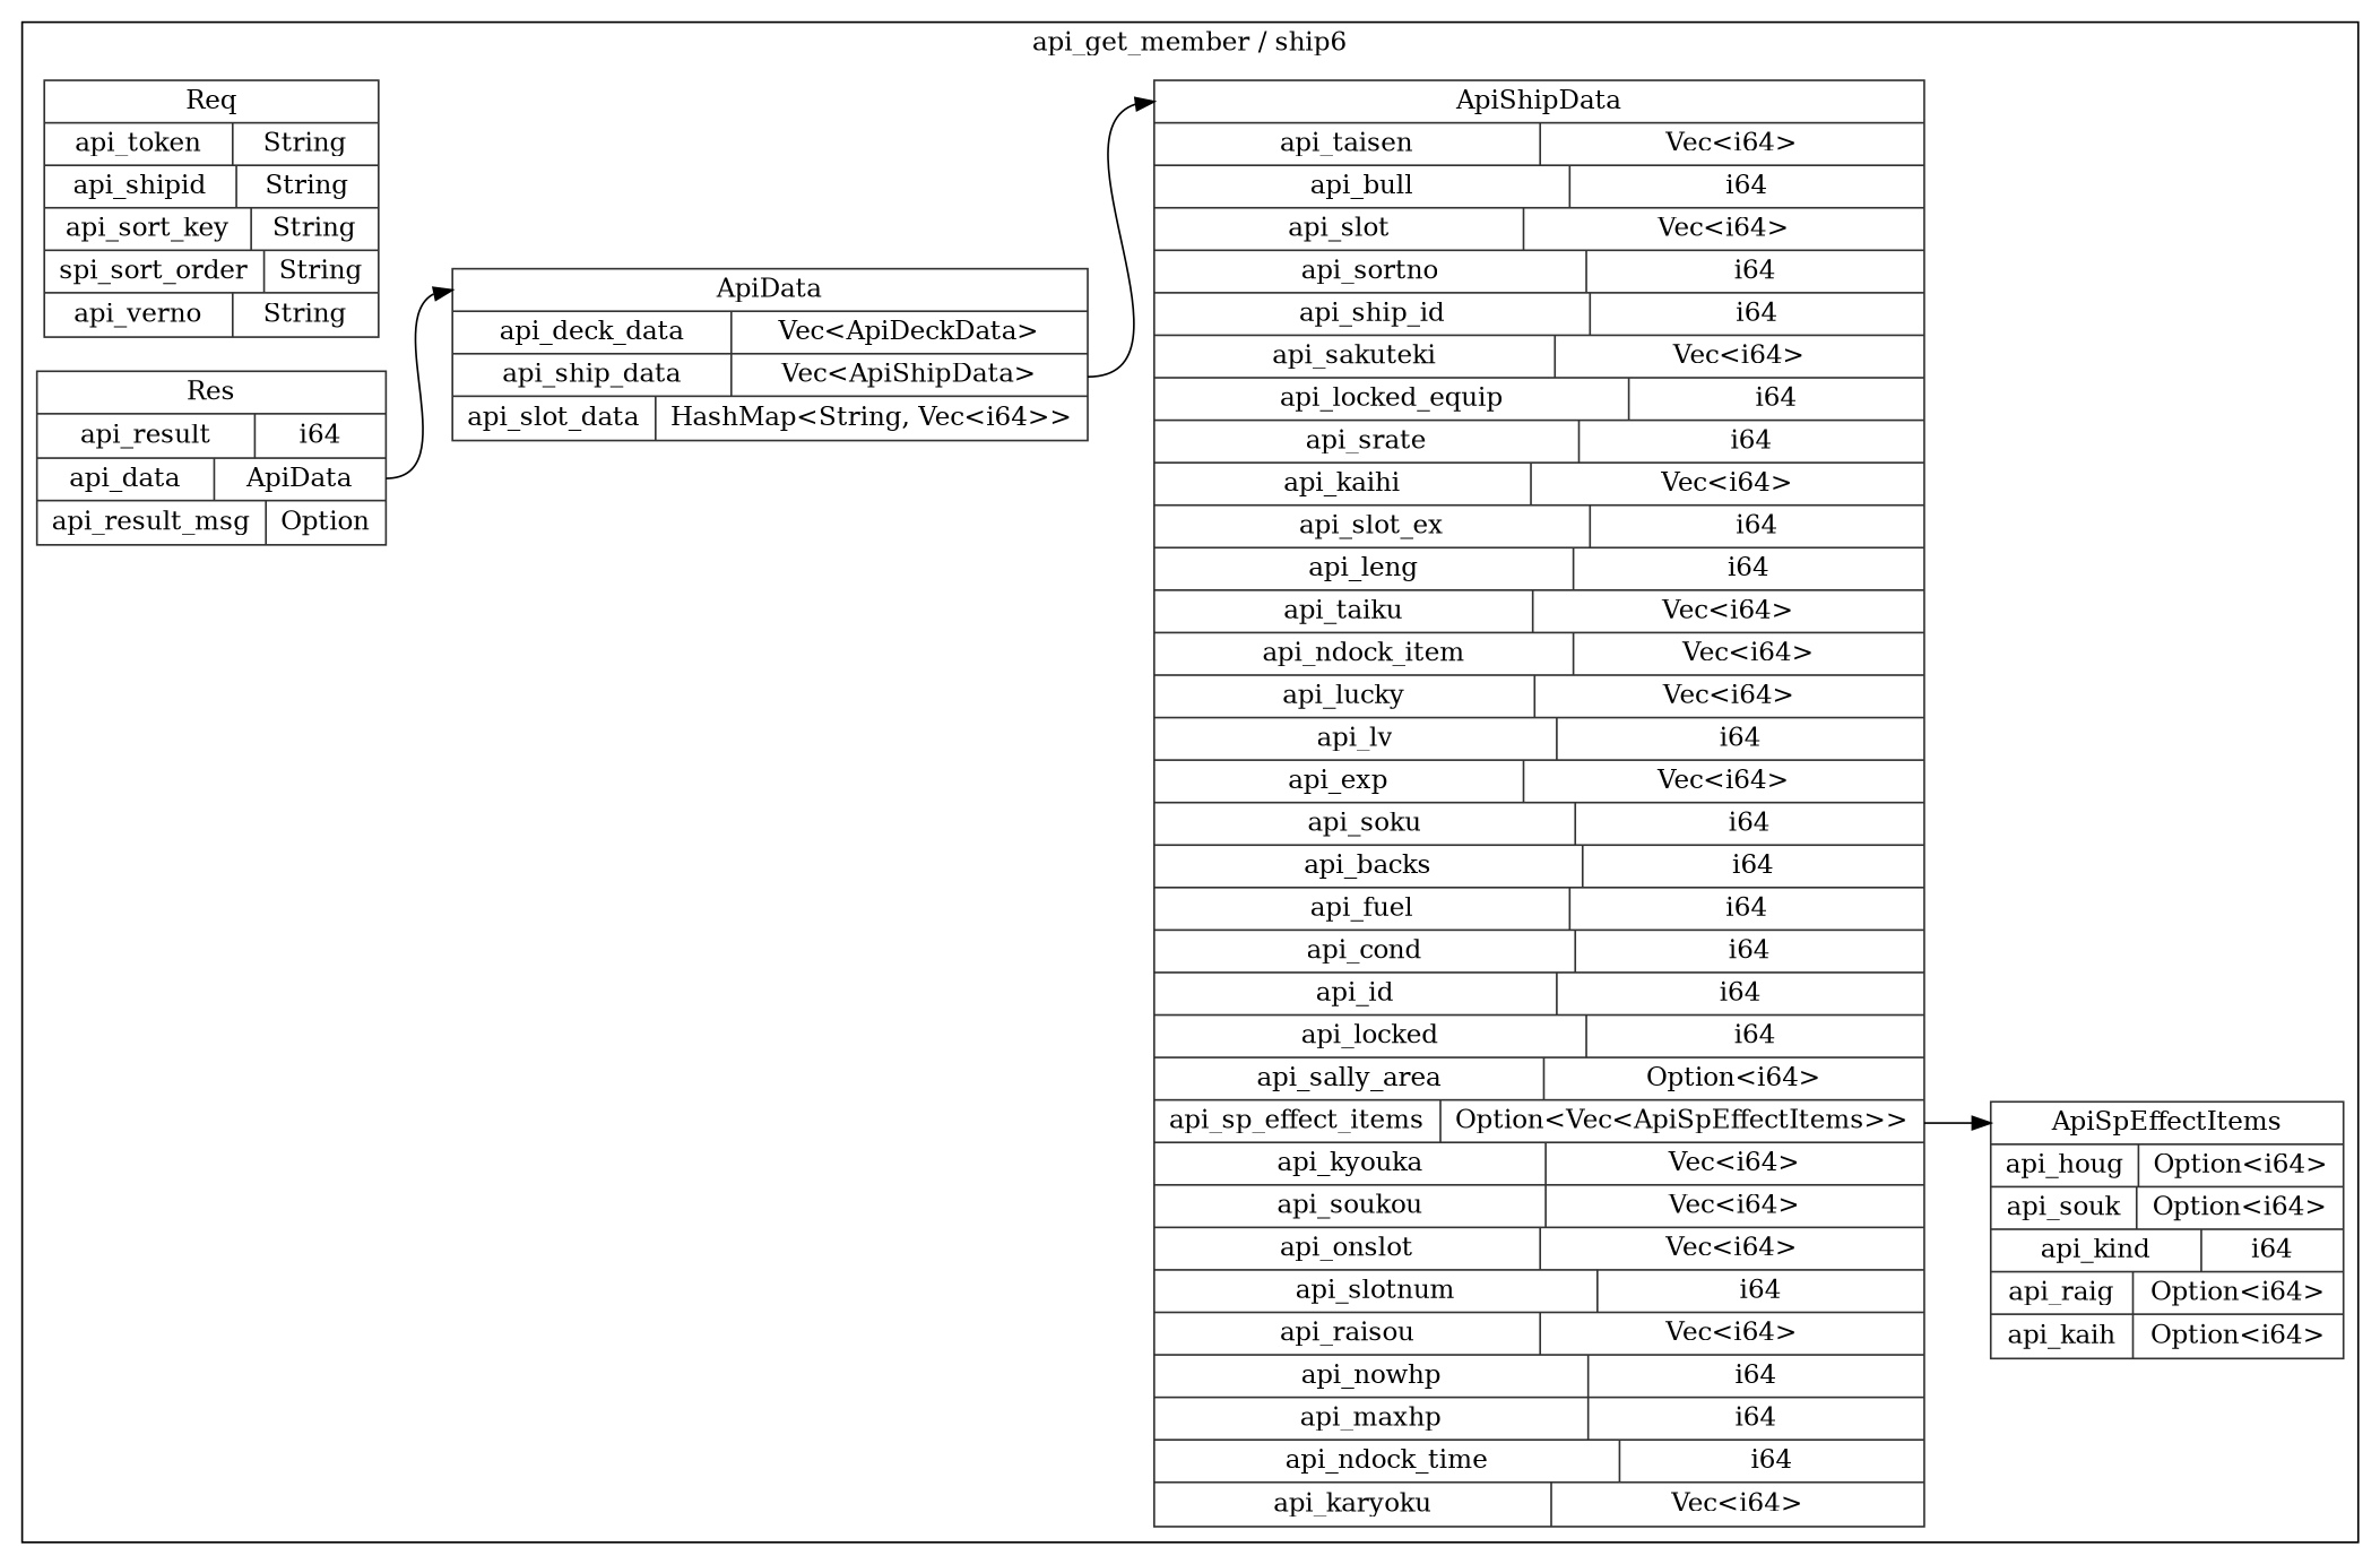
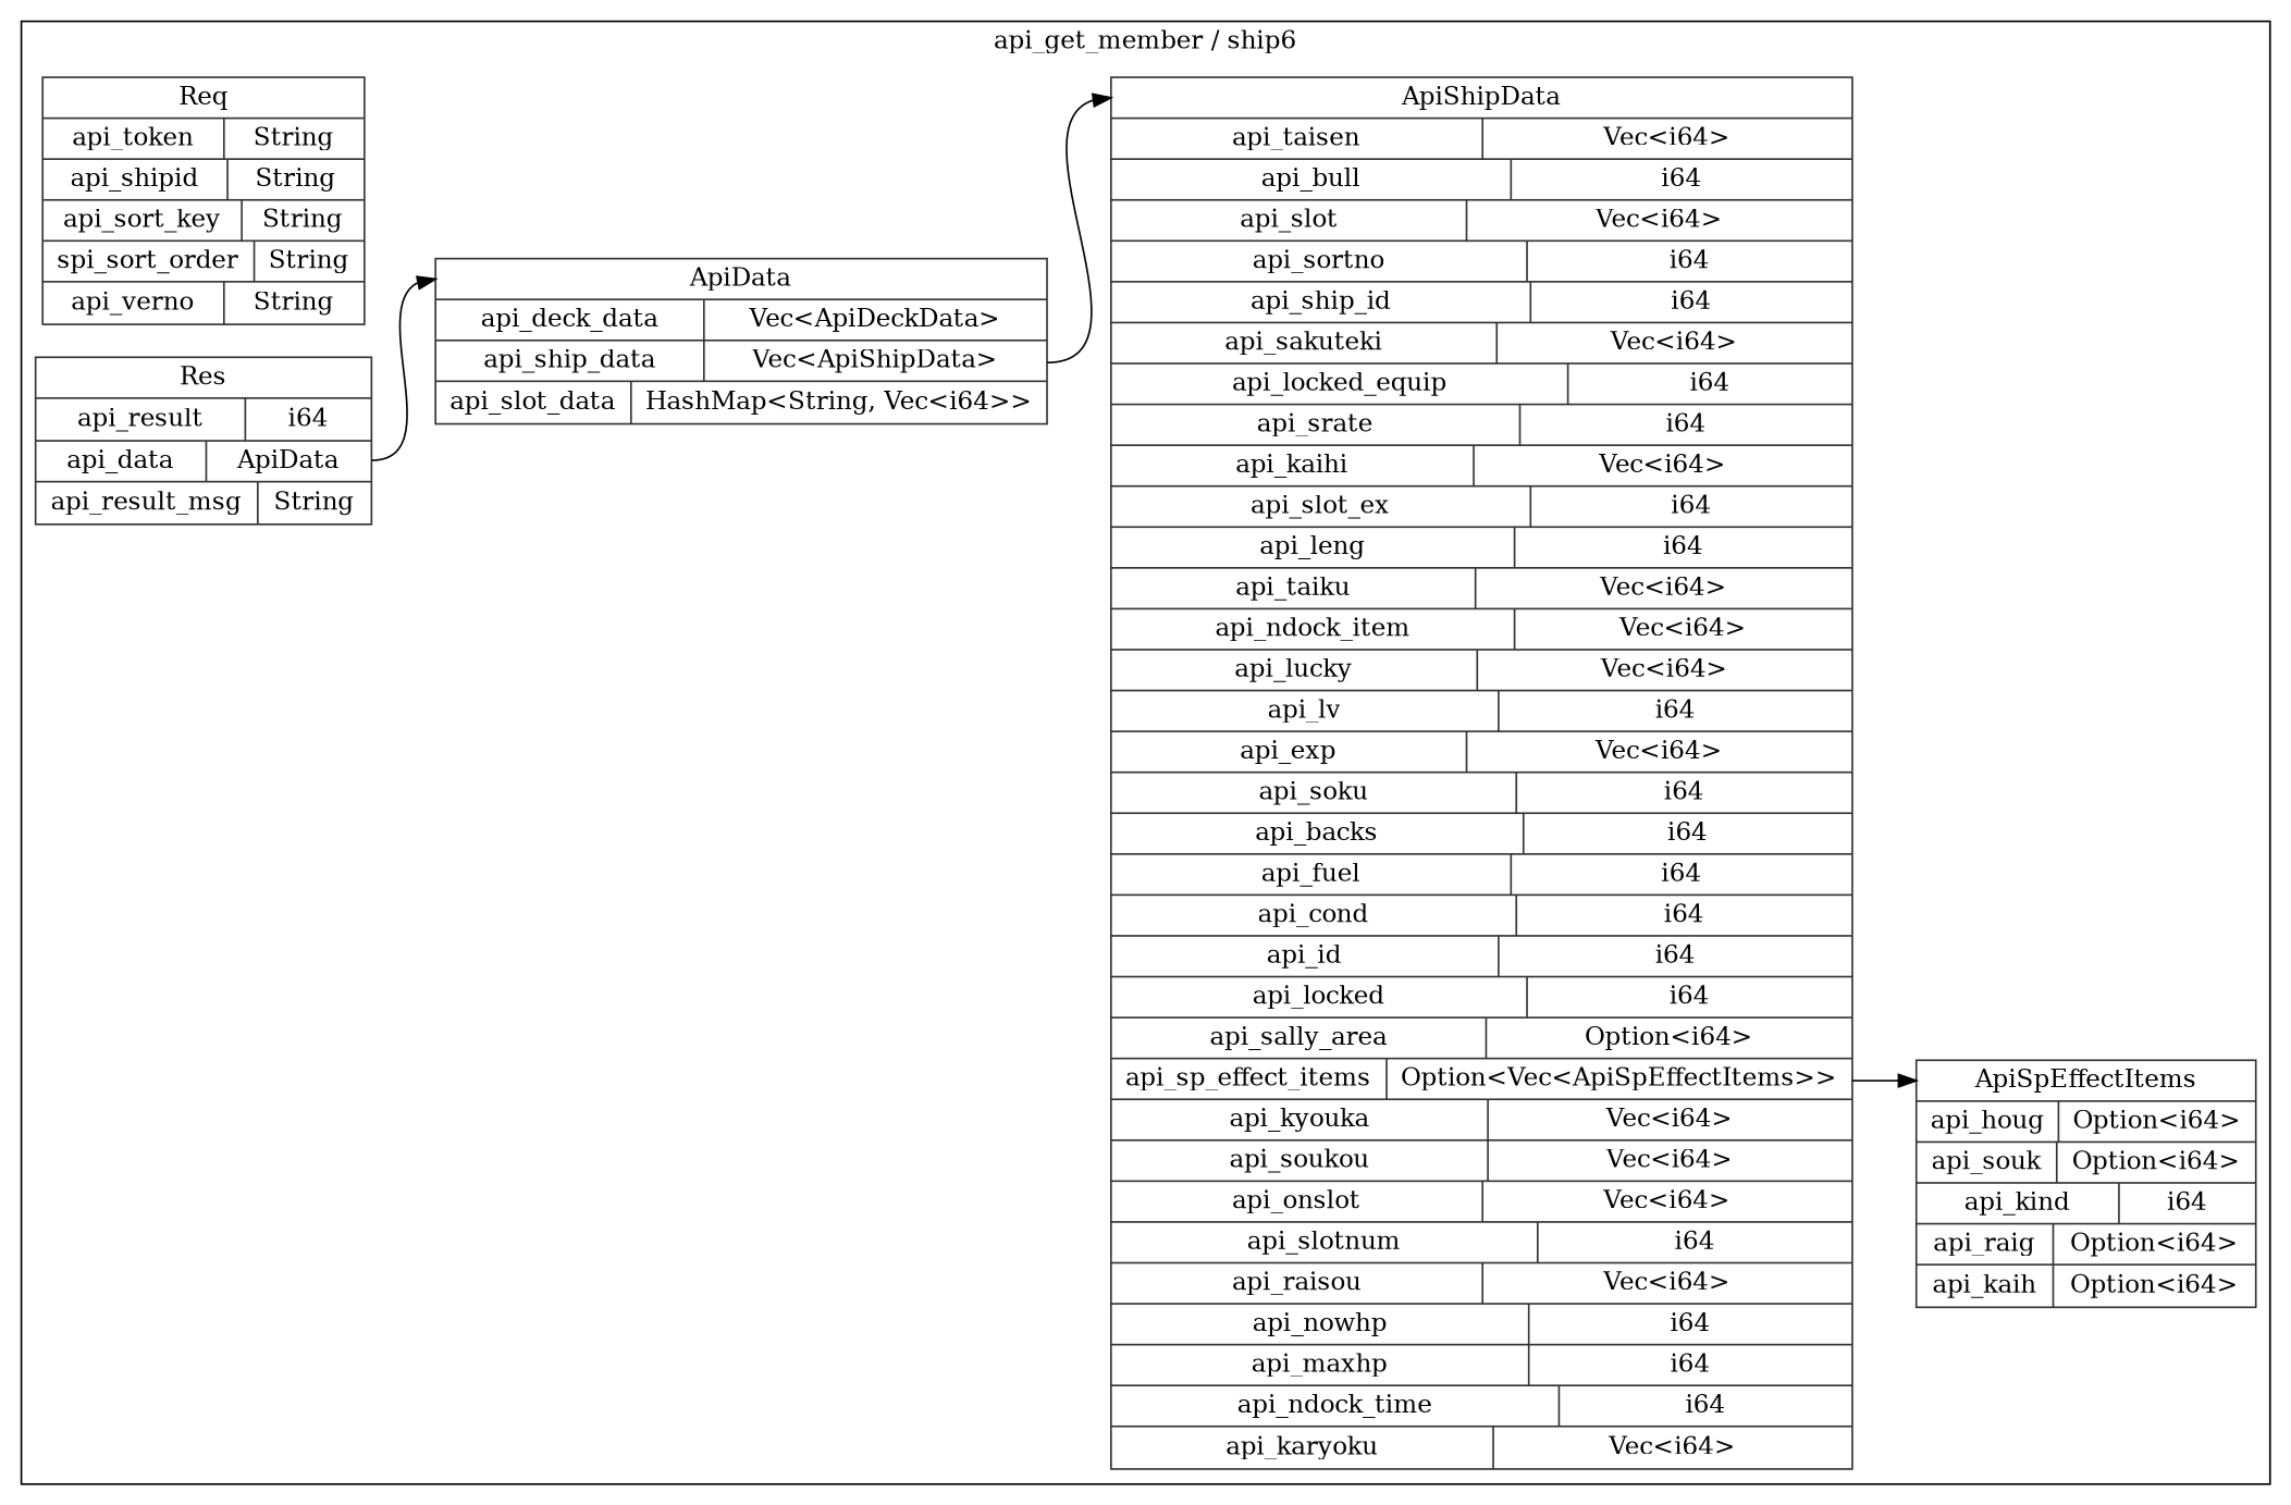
  digraph {
    rankdir=LR
    node [color=gray20 shape=record style=solid]
    n1 [label="<ApiData> ApiData  | { api_deck_data | <api_deck_data> Vec\<ApiDeckData\> } | { api_ship_data | <api_ship_data> Vec\<ApiShipData\> } | { api_slot_data | <api_slot_data> HashMap\<String, Vec\<i64\>\> }"]
    n2 [label="<ApiShipData> ApiShipData  | { api_taisen | <api_taisen> Vec\<i64\> } | { api_bull | <api_bull> i64 } | { api_slot | <api_slot> Vec\<i64\> } | { api_sortno | <api_sortno> i64 } | { api_ship_id | <api_ship_id> i64 } | { api_sakuteki | <api_sakuteki> Vec\<i64\> } | { api_locked_equip | <api_locked_equip> i64 } | { api_srate | <api_srate> i64 } | { api_kaihi | <api_kaihi> Vec\<i64\> } | { api_slot_ex | <api_slot_ex> i64 } | { api_leng | <api_leng> i64 } | { api_taiku | <api_taiku> Vec\<i64\> } | { api_ndock_item | <api_ndock_item> Vec\<i64\> } | { api_lucky | <api_lucky> Vec\<i64\> } | { api_lv | <api_lv> i64 } | { api_exp | <api_exp> Vec\<i64\> } | { api_soku | <api_soku> i64 } | { api_backs | <api_backs> i64 } | { api_fuel | <api_fuel> i64 } | { api_cond | <api_cond> i64 } | { api_id | <api_id> i64 } | { api_locked | <api_locked> i64 } | { api_sally_area | <api_sally_area> Option\<i64\> } | { api_sp_effect_items | <api_sp_effect_items> Option\<Vec\<ApiSpEffectItems\>\> } | { api_kyouka | <api_kyouka> Vec\<i64\> } | { api_soukou | <api_soukou> Vec\<i64\> } | { api_onslot | <api_onslot> Vec\<i64\> } | { api_slotnum | <api_slotnum> i64 } | { api_raisou | <api_raisou> Vec\<i64\> } | { api_nowhp | <api_nowhp> i64 } | { api_maxhp | <api_maxhp> i64 } | { api_ndock_time | <api_ndock_time> i64 } | { api_karyoku | <api_karyoku> Vec\<i64\> }"]
    n3 [label="<ApiSpEffectItems> ApiSpEffectItems  | { api_houg | <api_houg> Option\<i64\> } | { api_souk | <api_souk> Option\<i64\> } | { api_kind | <api_kind> i64 } | { api_raig | <api_raig> Option\<i64\> } | { api_kaih | <api_kaih> Option\<i64\> }"]
    n4 [label="<Req> Req  | { api_token | <api_token> String } | { api_shipid | <api_shipid> String } | { api_sort_key | <api_sort_key> String } | { spi_sort_order | <spi_sort_order> String } | { api_verno | <api_verno> String }"]
-   n5 [label="<Res> Res  | { api_result | <api_result> i64 } | { api_data | <api_data> ApiData } | { api_result_msg | <api_result_msg> Option }"]
+   n5 [label="<Res> Res  | { api_result | <api_result> i64 } | { api_data | <api_data> ApiData } | { api_result_msg | <api_result_msg> String }"]
    subgraph cluster_1 {
      label="api_get_member / ship6"
      n1
      n2
      n3
      n4
      n5
    }
    n1 -> n2 [headport="ApiShipData:w" tailport="api_ship_data:e"]
    n2 -> n3 [headport="ApiSpEffectItems:w" tailport="api_sp_effect_items:e"]
    n5 -> n1 [headport="ApiData:w" tailport="api_data:e"]
  }
